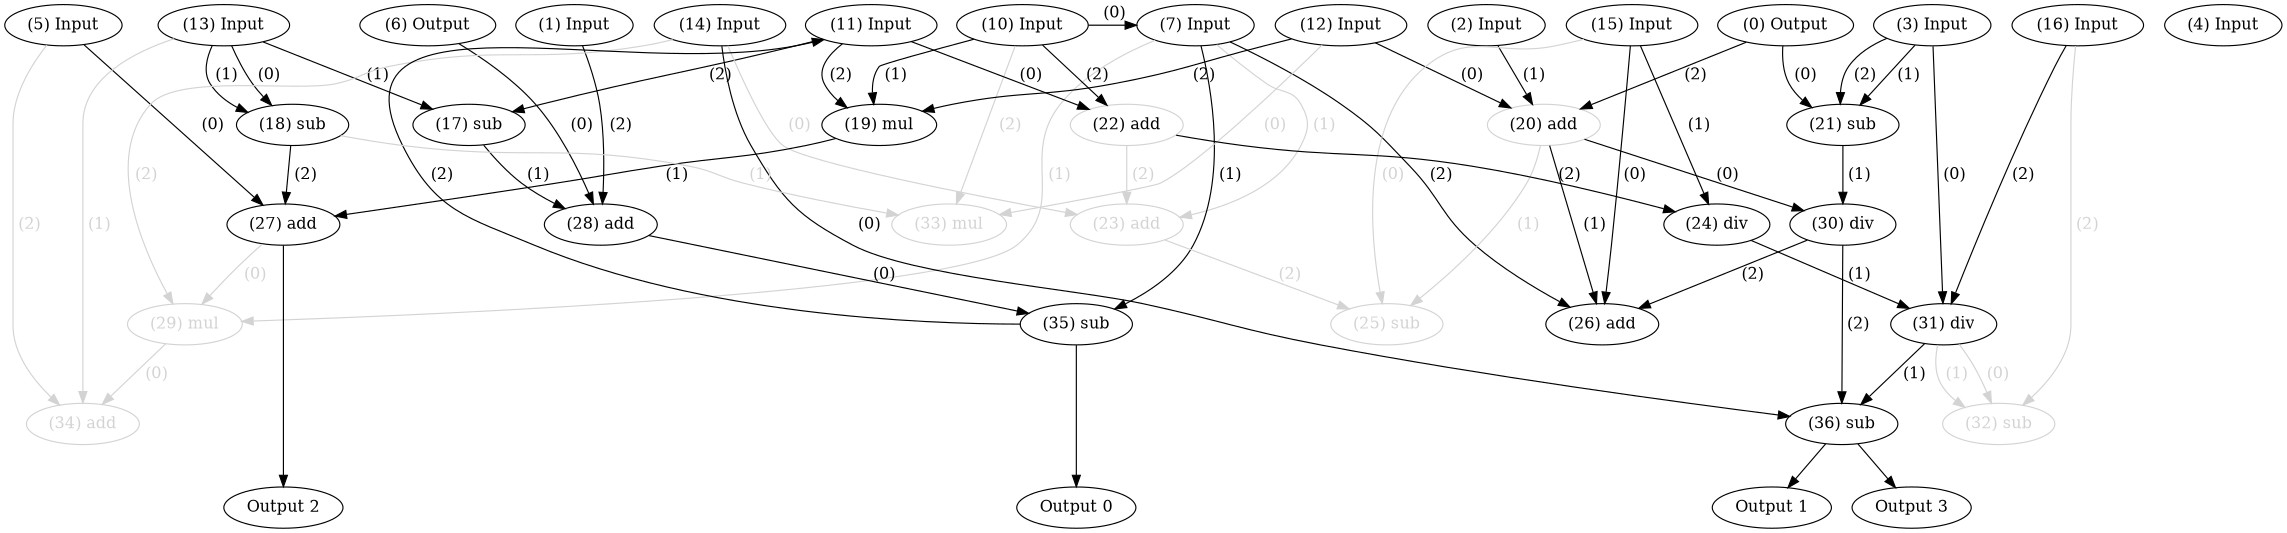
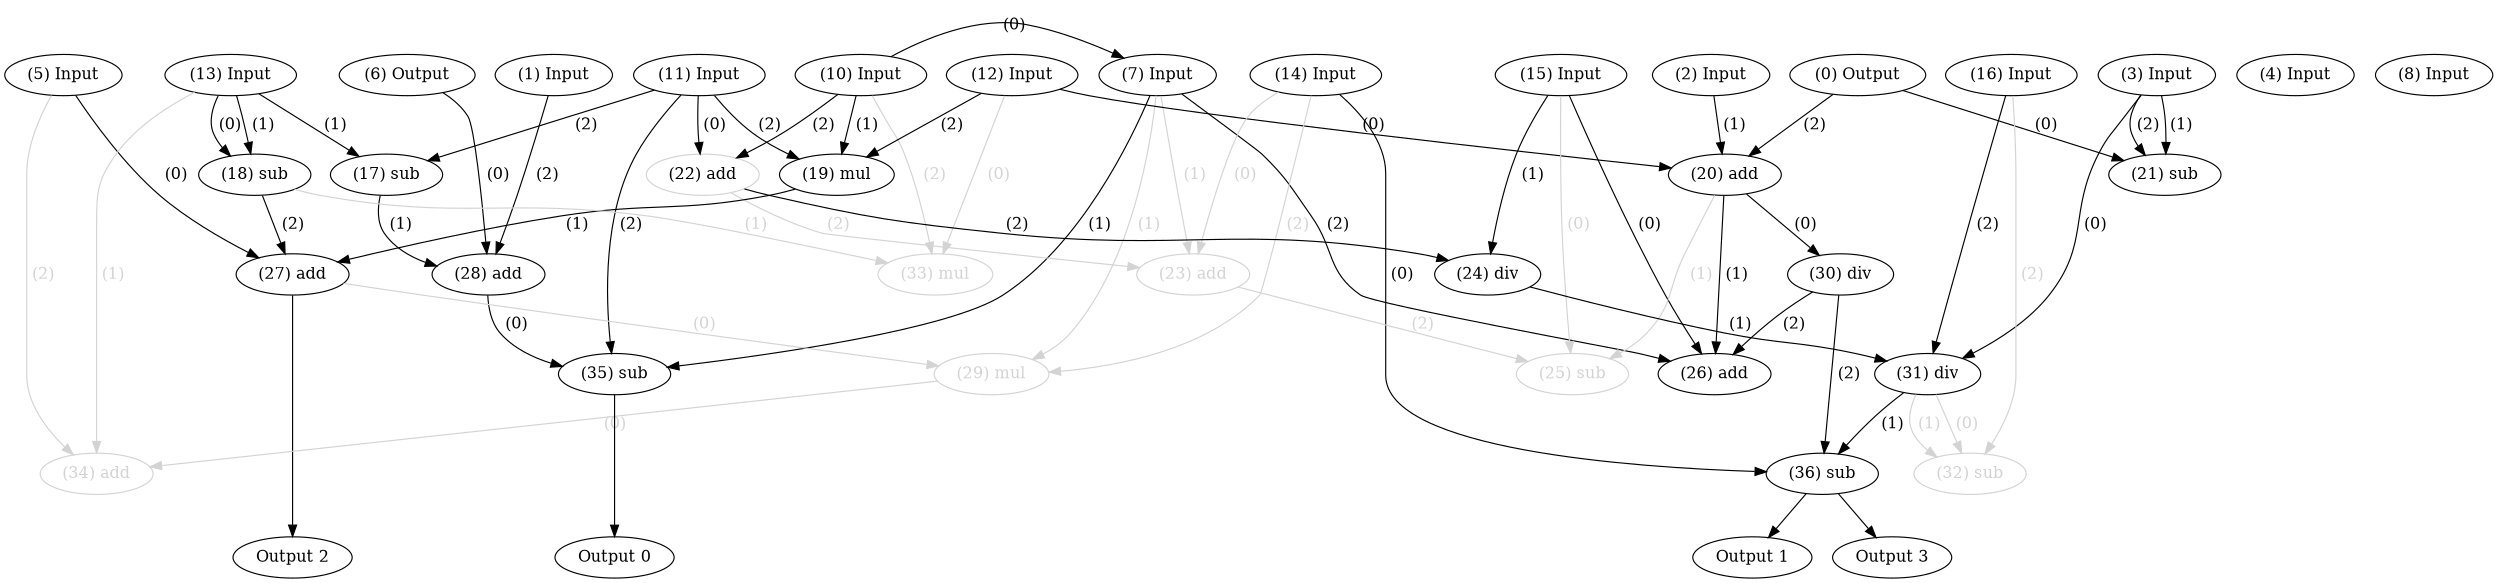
  digraph {
    rankdir=TB
    node [color=black fontcolor=black labelfontcolor=black]
    edge [bold=true color=black fontcolor=black labelfontcolor=black]
    n1 [label="(0) Output"]
    n2 [label="(1) Input"]
    n3 [label="(2) Input"]
    n4 [label="(3) Input"]
    n5 [label="(4) Input"]
    n6 [label="(5) Input"]
    n7 [label="(6) Output"]
    n8 [label="(7) Input"]
+   n9 [label="(8) Input"]
    n10 [label="(10) Input"]
    n11 [label="(11) Input"]
    n12 [label="(12) Input"]
    n13 [label="(13) Input"]
    n14 [label="(14) Input"]
    n15 [label="(15) Input"]
    n16 [label="(16) Input"]
    n17 [label="Output 0"]
    n18 [label="Output 1"]
    n19 [label="Output 2"]
    n20 [label="Output 3"]
-   n21 [color=lightgrey label="(20) add"]
+   n21 [label="(20) add"]
    n22 [label="(21) sub"]
    n23 [label="(28) add"]
    n24 [label="(31) div"]
    n25 [label="(27) add"]
    n26 [color=lightgrey fontcolor=lightgrey label="(34) add" labelfontcolor=lightgrey]
    n27 [color=lightgrey fontcolor=lightgrey label="(23) add" labelfontcolor=lightgrey]
    n28 [label="(26) add"]
    n29 [color=lightgrey fontcolor=lightgrey label="(29) mul" labelfontcolor=lightgrey]
    n30 [label="(35) sub"]
    n31 [color=lightgrey label="(22) add"]
    n32 [label="(19) mul"]
    n33 [color=lightgrey fontcolor=lightgrey label="(33) mul" labelfontcolor=lightgrey]
    n34 [label="(17) sub"]
    n35 [label="(18) sub"]
    n36 [label="(36) sub"]
    n37 [label="(24) div"]
    n38 [color=lightgrey fontcolor=lightgrey label="(25) sub" labelfontcolor=lightgrey]
    n39 [color=lightgrey fontcolor=lightgrey label="(32) sub" labelfontcolor=lightgrey]
    n40 [label="(30) div"]
    subgraph sub_1 {
      rank=source
      n1
      n2
      n3
      n4
      n5
      n6
      n7
      n8
+     n9
      n10
      n11
      n12
      n13
      n14
      n15
      n16
    }
    subgraph sub_2 {
      rank=max
      n17
      n18
      n19
      n20
    }
    n1 -> n21 [label=" (2)"]
    n1 -> n22 [label=" (0)"]
    n2 -> n23 [label=" (2)"]
    n3 -> n21 [label=" (1)"]
    n4 -> n22 [label=" (1)"]
    n4 -> n22 [label=" (2)"]
    n4 -> n24 [label=" (0)"]
    n6 -> n25 [label=" (0)"]
    n6 -> n26 [color=lightgrey fontcolor=lightgrey label=" (2)" labelfontcolor=lightgrey]
    n7 -> n23 [label=" (0)"]
    n8 -> n27 [color=lightgrey fontcolor=lightgrey label=" (1)" labelfontcolor=lightgrey]
    n8 -> n28 [label=" (2)"]
    n8 -> n29 [color=lightgrey fontcolor=lightgrey label=" (1)" labelfontcolor=lightgrey]
    n8 -> n30 [label=" (1)"]
    n10 -> n8 [label=" (0)"]
    n10 -> n31 [label=" (2)"]
    n10 -> n32 [label=" (1)"]
    n10 -> n33 [color=lightgrey fontcolor=lightgrey label=" (2)" labelfontcolor=lightgrey]
-   n30 -> n11 [label=" (2)"]
+   n11 -> n30 [label=" (2)"]
    n11 -> n31 [label=" (0)"]
    n11 -> n32 [label=" (2)"]
    n11 -> n34 [label=" (2)"]
    n12 -> n21 [label=" (0)"]
    n12 -> n32 [label=" (2)"]
    n12 -> n33 [color=lightgrey fontcolor=lightgrey label=" (0)" labelfontcolor=lightgrey]
    n13 -> n26 [color=lightgrey fontcolor=lightgrey label=" (1)" labelfontcolor=lightgrey]
    n13 -> n34 [label=" (1)"]
    n13 -> n35 [label=" (0)"]
    n13 -> n35 [label=" (1)"]
    n14 -> n27 [color=lightgrey fontcolor=lightgrey label=" (0)" labelfontcolor=lightgrey]
    n14 -> n29 [color=lightgrey fontcolor=lightgrey label=" (2)" labelfontcolor=lightgrey]
    n14 -> n36 [label=" (0)"]
    n15 -> n28 [label=" (0)"]
    n15 -> n37 [label=" (1)"]
    n15 -> n38 [color=lightgrey fontcolor=lightgrey label=" (0)" labelfontcolor=lightgrey]
    n16 -> n24 [label=" (2)"]
    n16 -> n39 [color=lightgrey fontcolor=lightgrey label=" (2)" labelfontcolor=lightgrey]
    n21 -> n28 [label=" (1)"]
    n21 -> n38 [color=lightgrey fontcolor=lightgrey label=" (1)" labelfontcolor=lightgrey]
    n21 -> n40 [label=" (0)"]
-   n22 -> n40 [label=" (1)"]
    n23 -> n30 [label=" (0)"]
    n24 -> n36 [label=" (1)"]
    n24 -> n39 [color=lightgrey fontcolor=lightgrey label=" (0)" labelfontcolor=lightgrey]
    n24 -> n39 [color=lightgrey fontcolor=lightgrey label=" (1)" labelfontcolor=lightgrey]
    n25 -> n19
    n25 -> n29 [color=lightgrey fontcolor=lightgrey label=" (0)" labelfontcolor=lightgrey]
    n27 -> n38 [color=lightgrey fontcolor=lightgrey label=" (2)" labelfontcolor=lightgrey]
    n29 -> n26 [color=lightgrey fontcolor=lightgrey label=" (0)" labelfontcolor=lightgrey]
    n30 -> n17
    n31 -> n27 [color=lightgrey fontcolor=lightgrey label=" (2)" labelfontcolor=lightgrey]
    n31 -> n37 [label=" (2)"]
    n32 -> n25 [label=" (1)"]
    n34 -> n23 [label=" (1)"]
    n35 -> n25 [label=" (2)"]
    n35 -> n33 [color=lightgrey fontcolor=lightgrey label=" (1)" labelfontcolor=lightgrey]
    n36 -> n18
    n36 -> n20
    n37 -> n24 [label=" (1)"]
    n40 -> n28 [label=" (2)"]
    n40 -> n36 [label=" (2)"]
  }
